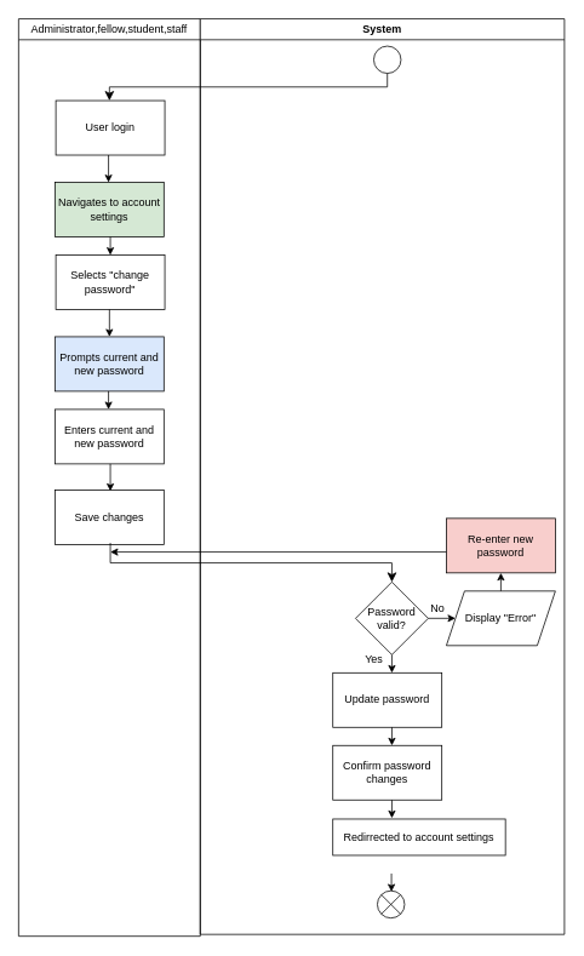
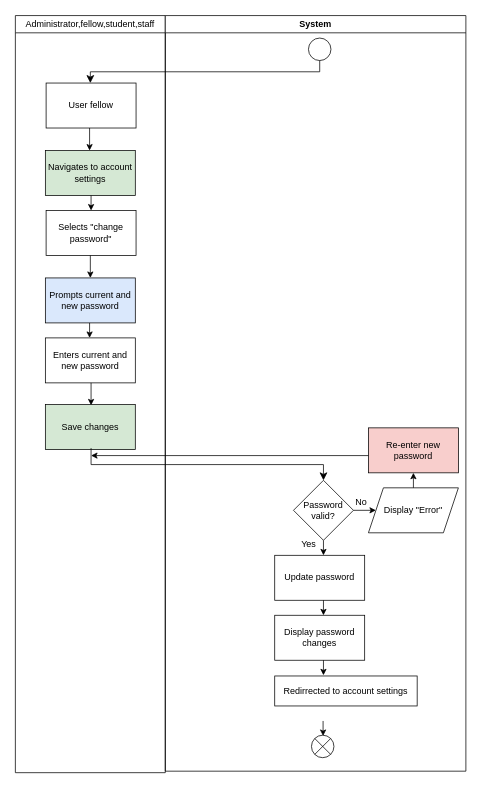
  <mxCell id="0" />
  <mxCell id="1" parent="0" />
  <mxCell id="2" value="" style="ellipse;" vertex="1" parent="1"><mxGeometry x="411" y="50" width="30" height="30" as="geometry" /></mxCell>
  <mxCell id="3" value="" style="edgeStyle=elbowEdgeStyle;elbow=vertical;endArrow=classic;html=1;curved=0;rounded=0;endSize=8;startSize=8;" edge="1" parent="1"><mxGeometry width="50" height="50" relative="1" as="geometry"><mxPoint x="426" y="80" as="sourcePoint" /><mxPoint x="120" y="110" as="targetPoint" /></mxGeometry></mxCell>
- <mxCell id="4" value="User login" style="rounded=0;whiteSpace=wrap;html=1;" vertex="1" parent="1"><mxGeometry x="61" y="110" width="120" height="60" as="geometry" /></mxCell>
+ <mxCell id="4" value="User fellow" style="rounded=0;whiteSpace=wrap;html=1;" vertex="1" parent="1"><mxGeometry x="61" y="110" width="120" height="60" as="geometry" /></mxCell>
  <mxCell id="5" value="" style="endArrow=classic;html=1;" edge="1" parent="1"><mxGeometry width="50" height="50" relative="1" as="geometry"><mxPoint x="119" y="170" as="sourcePoint" /><mxPoint x="119" y="200" as="targetPoint" /></mxGeometry></mxCell>
  <mxCell id="6" value="Navigates to account settings" style="rounded=0;whiteSpace=wrap;html=1;fillColor=#d5e8d4;" vertex="1" parent="1"><mxGeometry x="60" y="200" width="120" height="60" as="geometry" /></mxCell>
  <mxCell id="7" value="" style="endArrow=classic;html=1;" edge="1" parent="1"><mxGeometry width="50" height="50" relative="1" as="geometry"><mxPoint x="121" y="260" as="sourcePoint" /><mxPoint x="121" y="280" as="targetPoint" /></mxGeometry></mxCell>
  <mxCell id="8" value="Selects &quot;change password&quot;" style="rounded=0;whiteSpace=wrap;html=1;" vertex="1" parent="1"><mxGeometry x="61" y="280" width="120" height="60" as="geometry" /></mxCell>
  <mxCell id="9" value="" style="endArrow=classic;html=1;" edge="1" parent="1"><mxGeometry width="50" height="50" relative="1" as="geometry"><mxPoint x="120" y="340" as="sourcePoint" /><mxPoint x="120" y="370" as="targetPoint" /></mxGeometry></mxCell>
  <mxCell id="10" value="Prompts current and new password" style="rounded=0;whiteSpace=wrap;html=1;fillColor=#dae8fc;" vertex="1" parent="1"><mxGeometry x="60" y="370" width="120" height="60" as="geometry" /></mxCell>
  <mxCell id="11" value="" style="endArrow=classic;html=1;" edge="1" parent="1"><mxGeometry width="50" height="50" relative="1" as="geometry"><mxPoint x="119" y="430" as="sourcePoint" /><mxPoint x="119" y="450" as="targetPoint" /></mxGeometry></mxCell>
  <mxCell id="12" value="Enters current and new password" style="rounded=0;whiteSpace=wrap;html=1;" vertex="1" parent="1"><mxGeometry x="60" y="450" width="120" height="60" as="geometry" /></mxCell>
  <mxCell id="13" value="" style="endArrow=classic;html=1;" edge="1" parent="1"><mxGeometry width="50" height="50" relative="1" as="geometry"><mxPoint x="121" y="510" as="sourcePoint" /><mxPoint x="121" y="540" as="targetPoint" /></mxGeometry></mxCell>
- <mxCell id="14" value="Save changes" style="rounded=0;whiteSpace=wrap;html=1;" vertex="1" parent="1"><mxGeometry x="60" y="539" width="120" height="60" as="geometry" /></mxCell>
+ <mxCell id="14" value="Save changes" style="rounded=0;whiteSpace=wrap;html=1;fillColor=#d5e8d4;" vertex="1" parent="1"><mxGeometry x="60" y="539" width="120" height="60" as="geometry" /></mxCell>
  <mxCell id="15" value="" style="edgeStyle=elbowEdgeStyle;elbow=vertical;endArrow=classic;html=1;curved=0;rounded=0;endSize=8;startSize=8;" edge="1" parent="1"><mxGeometry width="50" height="50" relative="1" as="geometry"><mxPoint x="121" y="597" as="sourcePoint" /><mxPoint x="431" y="640" as="targetPoint" /></mxGeometry></mxCell>
  <mxCell id="16" value="Password valid?" style="rhombus;whiteSpace=wrap;html=1;" vertex="1" parent="1"><mxGeometry x="391" y="640" width="80" height="80" as="geometry" /></mxCell>
  <mxCell id="17" value="" style="endArrow=classic;html=1;" edge="1" parent="1"><mxGeometry width="50" height="50" relative="1" as="geometry"><mxPoint x="431" y="720" as="sourcePoint" /><mxPoint x="431" y="740" as="targetPoint" /></mxGeometry></mxCell>
  <mxCell id="18" value="Yes" style="text;html=1;align=center;verticalAlign=middle;resizable=0;points=[];autosize=1;strokeColor=none;fillColor=none;" vertex="1" parent="1"><mxGeometry x="391" y="710" width="40" height="30" as="geometry" /></mxCell>
  <mxCell id="19" value="Update password" style="rounded=0;whiteSpace=wrap;html=1;" vertex="1" parent="1"><mxGeometry x="366" y="740" width="120" height="60" as="geometry" /></mxCell>
  <mxCell id="20" value="" style="endArrow=classic;html=1;" edge="1" parent="1"><mxGeometry width="50" height="50" relative="1" as="geometry"><mxPoint x="431" y="800" as="sourcePoint" /><mxPoint x="431" y="820" as="targetPoint" /></mxGeometry></mxCell>
- <mxCell id="21" value="Confirm password changes" style="rounded=0;whiteSpace=wrap;html=1;" vertex="1" parent="1"><mxGeometry x="366" y="820" width="120" height="60" as="geometry" /></mxCell>
+ <mxCell id="21" value="Display password changes" style="rounded=0;whiteSpace=wrap;html=1;" vertex="1" parent="1"><mxGeometry x="366" y="820" width="120" height="60" as="geometry" /></mxCell>
  <mxCell id="22" value="" style="endArrow=classic;html=1;" edge="1" parent="1"><mxGeometry width="50" height="50" relative="1" as="geometry"><mxPoint x="471" y="680" as="sourcePoint" /><mxPoint x="501" y="680" as="targetPoint" /></mxGeometry></mxCell>
  <mxCell id="23" value="No" style="text;html=1;align=center;verticalAlign=middle;resizable=0;points=[];autosize=1;strokeColor=none;fillColor=none;" vertex="1" parent="1"><mxGeometry x="461" y="655" width="40" height="30" as="geometry" /></mxCell>
  <mxCell id="24" value="Display &quot;Error&quot;" style="shape=parallelogram;perimeter=parallelogramPerimeter;whiteSpace=wrap;html=1;fixedSize=1;" vertex="1" parent="1"><mxGeometry x="491" y="650" width="120" height="60" as="geometry" /></mxCell>
  <mxCell id="25" value="" style="endArrow=classic;html=1;" edge="1" parent="1"><mxGeometry width="50" height="50" relative="1" as="geometry"><mxPoint x="551" y="650" as="sourcePoint" /><mxPoint x="551" y="630" as="targetPoint" /></mxGeometry></mxCell>
  <mxCell id="26" value="Re-enter new password" style="rounded=0;whiteSpace=wrap;html=1;fillColor=#f8cecc;" vertex="1" parent="1"><mxGeometry x="491" y="570" width="120" height="60" as="geometry" /></mxCell>
  <mxCell id="27" value="" style="endArrow=classic;html=1;" edge="1" parent="1"><mxGeometry width="50" height="50" relative="1" as="geometry"><mxPoint x="491" y="607" as="sourcePoint" /><mxPoint x="121" y="607" as="targetPoint" /></mxGeometry></mxCell>
  <mxCell id="28" value="&lt;span id=&quot;docs-internal-guid-79da508f-7fff-e53d-2037-f34d8596897d&quot; style=&quot;font-weight:normal;&quot;&gt;&lt;p style=&quot;line-height:1.8;text-align: justify;margin-top:0pt;margin-bottom:0pt;&quot; dir=&quot;ltr&quot;&gt;Administrator,fellow,student,staff&lt;/p&gt;&lt;/span&gt;" style="swimlane;whiteSpace=wrap;html=1;" vertex="1" parent="1"><mxGeometry x="20" y="20" width="200" height="1010" as="geometry" /></mxCell>
  <mxCell id="29" value="System" style="swimlane;whiteSpace=wrap;html=1;startSize=23;" vertex="1" parent="1"><mxGeometry x="220" y="20" width="401" height="1008" as="geometry" /></mxCell>
  <mxCell id="30" value="Redirrected to account settings" style="rounded=0;whiteSpace=wrap;html=1;" vertex="1" parent="29"><mxGeometry x="146" y="881" width="190" height="40" as="geometry" /></mxCell>
  <mxCell id="31" value="" style="shape=sumEllipse;perimeter=ellipsePerimeter;whiteSpace=wrap;html=1;backgroundOutline=1;" vertex="1" parent="29"><mxGeometry x="195" y="960" width="30" height="30" as="geometry" /></mxCell>
  <mxCell id="32" value="" style="endArrow=classic;html=1;" edge="1" parent="29"><mxGeometry width="50" height="50" relative="1" as="geometry"><mxPoint x="210.5" y="941" as="sourcePoint" /><mxPoint x="210.5" y="961" as="targetPoint" /></mxGeometry></mxCell>
  <mxCell id="33" value="" style="endArrow=classic;html=1;" edge="1" parent="29"><mxGeometry width="50" height="50" relative="1" as="geometry"><mxPoint x="211" y="860" as="sourcePoint" /><mxPoint x="211" y="880" as="targetPoint" /></mxGeometry></mxCell>
